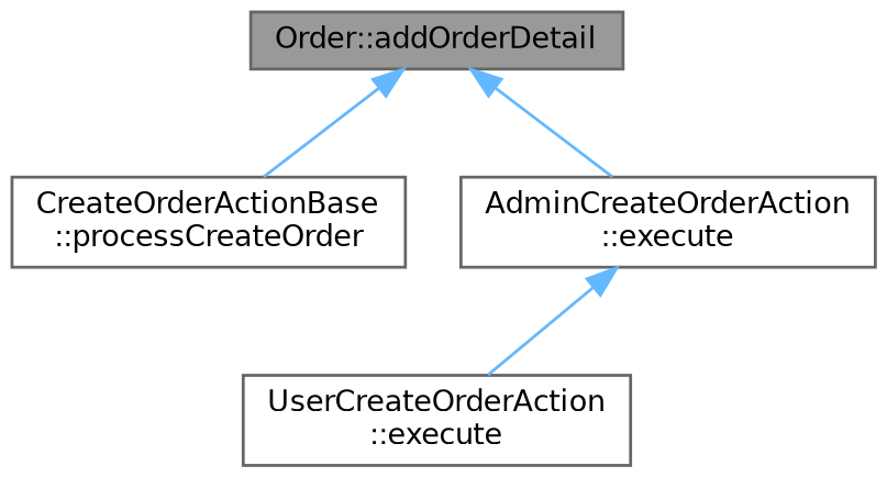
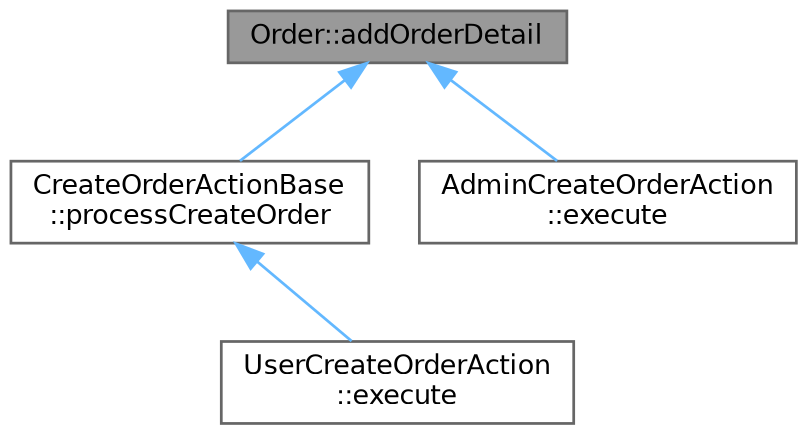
  digraph {
    rankdir=TB
    node [color=grey40 fillcolor=white fontname=Helvetica fontsize=10 shape=box style=filled]
    edge [color=steelblue1 dir=back fontname=Helvetica fontsize=10 labelfontname=Helvetica labelfontsize=10 style=solid]
    n1 [color=gray40 fillcolor=grey60 fontcolor=black height=0.2 label="Order::addOrderDetail" width=0.4]
    n2 [height=0.2 label="CreateOrderActionBase\l::processCreateOrder" width=0.4]
    n3 [height=0.2 label="AdminCreateOrderAction\l::execute" width=0.4]
    n4 [height=0.2 label="UserCreateOrderAction\l::execute" width=0.4]
    n1 -> n2
    n1 -> n3
-   n3 -> n4
+   n2 -> n4
  }
